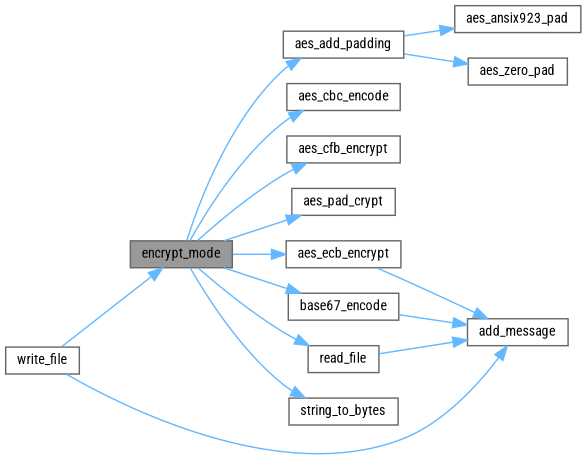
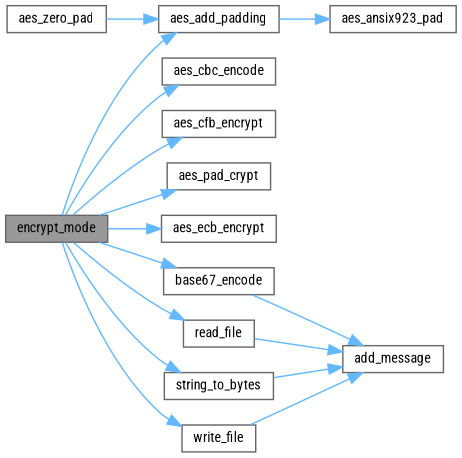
  digraph {
    fontname="Roboto Condensed"
    rankdir=LR
    node [color=grey40 fillcolor=white fontname="Roboto Condensed" fontsize=10 shape=box style=filled]
    edge [color=steelblue1 fontname="Roboto Condensed" fontsize=10 labelfontname=Helvetica labelfontsize=10 style=solid]
    n1 [color=gray40 fillcolor=grey60 fontcolor=black height=0.2 label=encrypt_mode width=0.4]
    n2 [height=0.2 label=aes_add_padding width=0.4]
    n3 [height=0.2 label=aes_cbc_encode width=0.4]
    n4 [height=0.2 label=aes_cfb_encrypt width=0.4]
    n5 [height=0.2 label=aes_pad_crypt width=0.4]
    n6 [height=0.2 label=aes_ecb_encrypt width=0.4]
    n7 [height=0.2 label=base67_encode width=0.4]
    n8 [height=0.2 label=read_file width=0.4]
    n9 [height=0.2 label=string_to_bytes width=0.4]
    n10 [height=0.2 label=write_file width=0.4]
    n11 [height=0.2 label=aes_ansix923_pad width=0.4]
    n12 [height=0.2 label=aes_zero_pad width=0.4]
    n13 [height=0.2 label=add_message width=0.4]
    n1 -> n2
    n1 -> n3
    n1 -> n4
    n1 -> n5
    n1 -> n6
    n1 -> n7
    n1 -> n8
    n1 -> n9
-   n10 -> n1
+   n1 -> n10
    n2 -> n11
-   n2 -> n12
+   n12 -> n2
    n7 -> n13
    n8 -> n13
-   n6 -> n13
+   n9 -> n13
    n10 -> n13
  }
